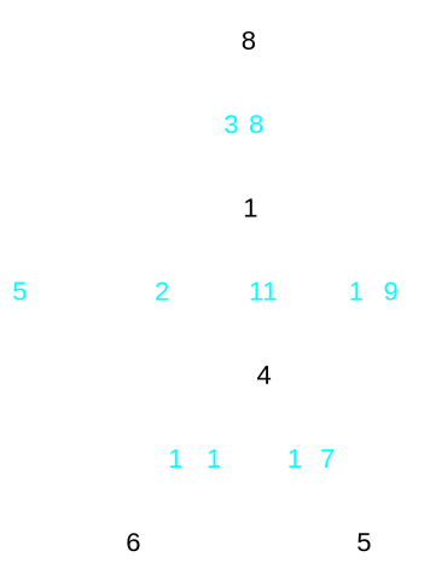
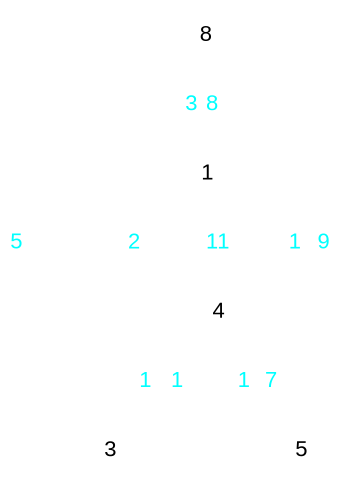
  digraph {
    bgimage="./image/Fondo.png"
    fontname="Liberation Sans"
    node [fillcolor="#ffffff00" fontname="Liberation Sans" shape=none style=filled]
    edge [color="#ffffff" fontcolor=aqua fontname="Liberation Sans"]
    n1 [label=8]
    1
    4
-   3 [label=6]
+   3
    5
    n1 -> 1 [label=3]
    n1 -> 3 [label=5]
    n1 -> 5 [label=1]
    1 -> n1 [label=8]
    1 -> 4 [label=1]
    4 -> 1 [label=1]
    4 -> 3 [label=1]
    4 -> 5 [label=1]
    3 -> n1 [label=2]
    3 -> 4 [label=1]
    5 -> n1 [label=9]
    5 -> 4 [label=7]
  }
